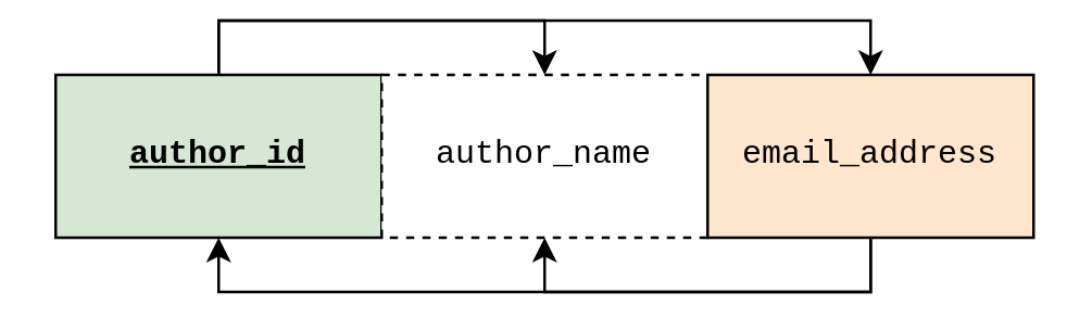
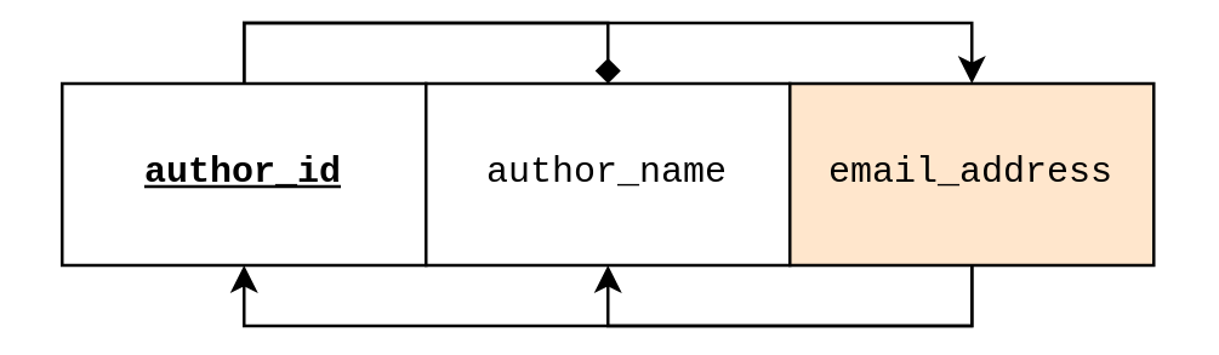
  <mxCell id="0" />
  <mxCell id="1" parent="0" />
- <mxCell id="2" style="edgeStyle=orthogonalEdgeStyle;rounded=0;orthogonalLoop=1;jettySize=auto;html=1;exitX=0.5;exitY=0;exitDx=0;exitDy=0;entryX=0.5;entryY=0;entryDx=0;entryDy=0;" edge="1" parent="1" source="4" target="5"><mxGeometry relative="1" as="geometry" /></mxCell>
+ <mxCell id="2" style="edgeStyle=orthogonalEdgeStyle;rounded=0;orthogonalLoop=1;jettySize=auto;html=1;exitX=0.5;exitY=0;exitDx=0;exitDy=0;entryX=0.5;entryY=0;entryDx=0;entryDy=0;endArrow=diamond;" edge="1" parent="1" source="4" target="5"><mxGeometry relative="1" as="geometry" /></mxCell>
  <mxCell id="3" style="edgeStyle=orthogonalEdgeStyle;rounded=0;orthogonalLoop=1;jettySize=auto;html=1;exitX=0.5;exitY=0;exitDx=0;exitDy=0;entryX=0.5;entryY=0;entryDx=0;entryDy=0;" edge="1" parent="1" source="4" target="8"><mxGeometry relative="1" as="geometry" /></mxCell>
- <mxCell id="4" value="author_id" style="rounded=0;whiteSpace=wrap;html=1;fontStyle=5;fontFamily=Courier New;labelBackgroundColor=none;fillColor=#d5e8d4;" vertex="1" parent="1"><mxGeometry x="20" y="20" width="120" height="60" as="geometry" /></mxCell>
- <mxCell id="5" value="author_name" style="rounded=0;whiteSpace=wrap;html=1;fontFamily=Courier New;labelBackgroundColor=none;dashed=1;" vertex="1" parent="1"><mxGeometry x="140" y="20" width="120" height="60" as="geometry" /></mxCell>
+ <mxCell id="4" value="author_id" style="rounded=0;whiteSpace=wrap;html=1;fontStyle=5;fontFamily=Courier New;labelBackgroundColor=none;" vertex="1" parent="1"><mxGeometry x="20" y="20" width="120" height="60" as="geometry" /></mxCell>
+ <mxCell id="5" value="author_name" style="rounded=0;whiteSpace=wrap;html=1;fontFamily=Courier New;labelBackgroundColor=none;" vertex="1" parent="1"><mxGeometry x="140" y="20" width="120" height="60" as="geometry" /></mxCell>
  <mxCell id="6" style="edgeStyle=orthogonalEdgeStyle;rounded=0;orthogonalLoop=1;jettySize=auto;html=1;exitX=0.5;exitY=1;exitDx=0;exitDy=0;entryX=0.5;entryY=1;entryDx=0;entryDy=0;" edge="1" parent="1" source="8" target="4"><mxGeometry relative="1" as="geometry" /></mxCell>
  <mxCell id="7" style="edgeStyle=orthogonalEdgeStyle;rounded=0;orthogonalLoop=1;jettySize=auto;html=1;exitX=0.5;exitY=1;exitDx=0;exitDy=0;entryX=0.5;entryY=1;entryDx=0;entryDy=0;" edge="1" parent="1" source="8" target="5"><mxGeometry relative="1" as="geometry" /></mxCell>
  <mxCell id="8" value="email_address" style="rounded=0;whiteSpace=wrap;html=1;fontFamily=Courier New;labelBackgroundColor=none;fillColor=#ffe6cc;" vertex="1" parent="1"><mxGeometry x="260" y="20" width="120" height="60" as="geometry" /></mxCell>
